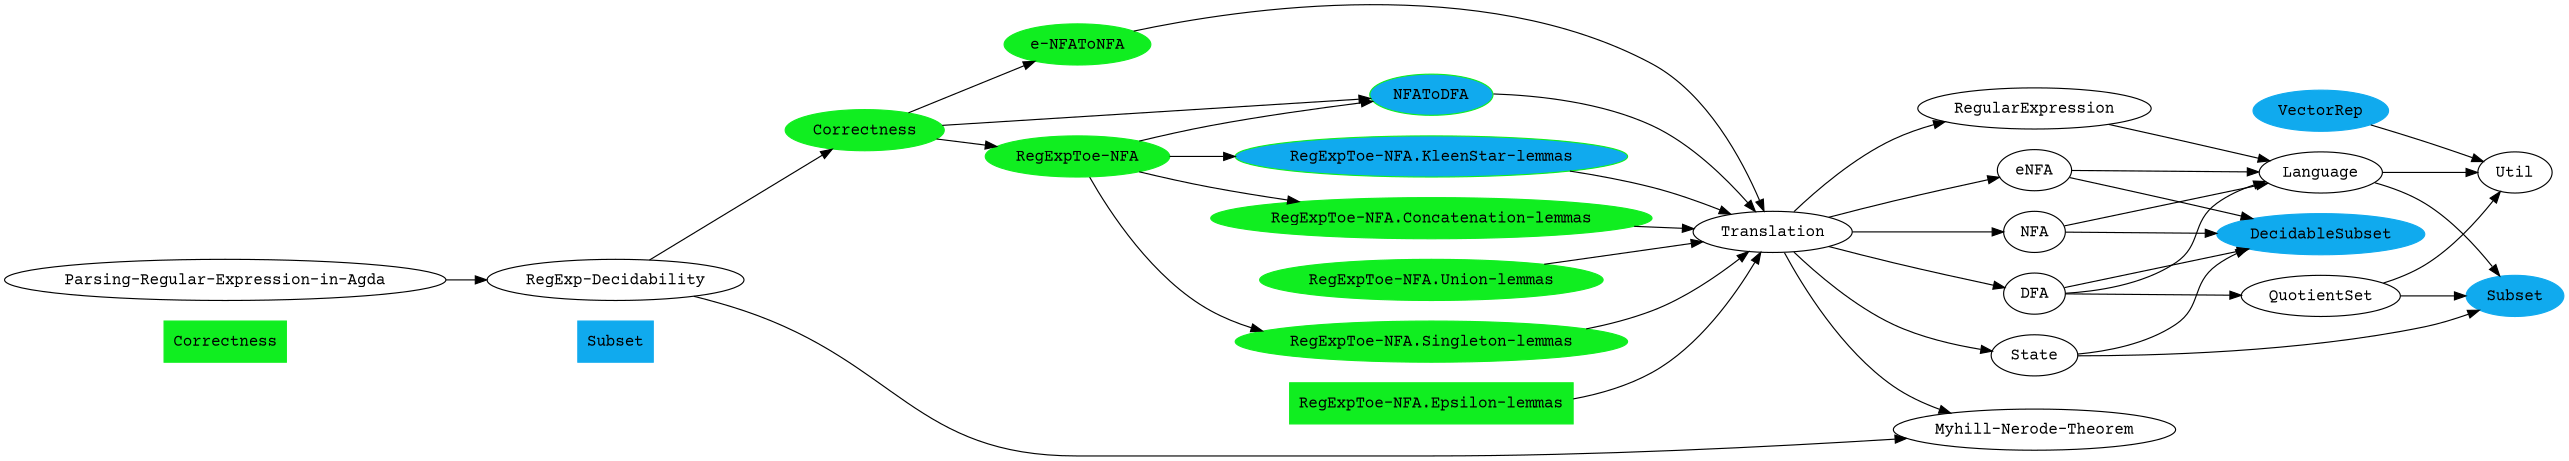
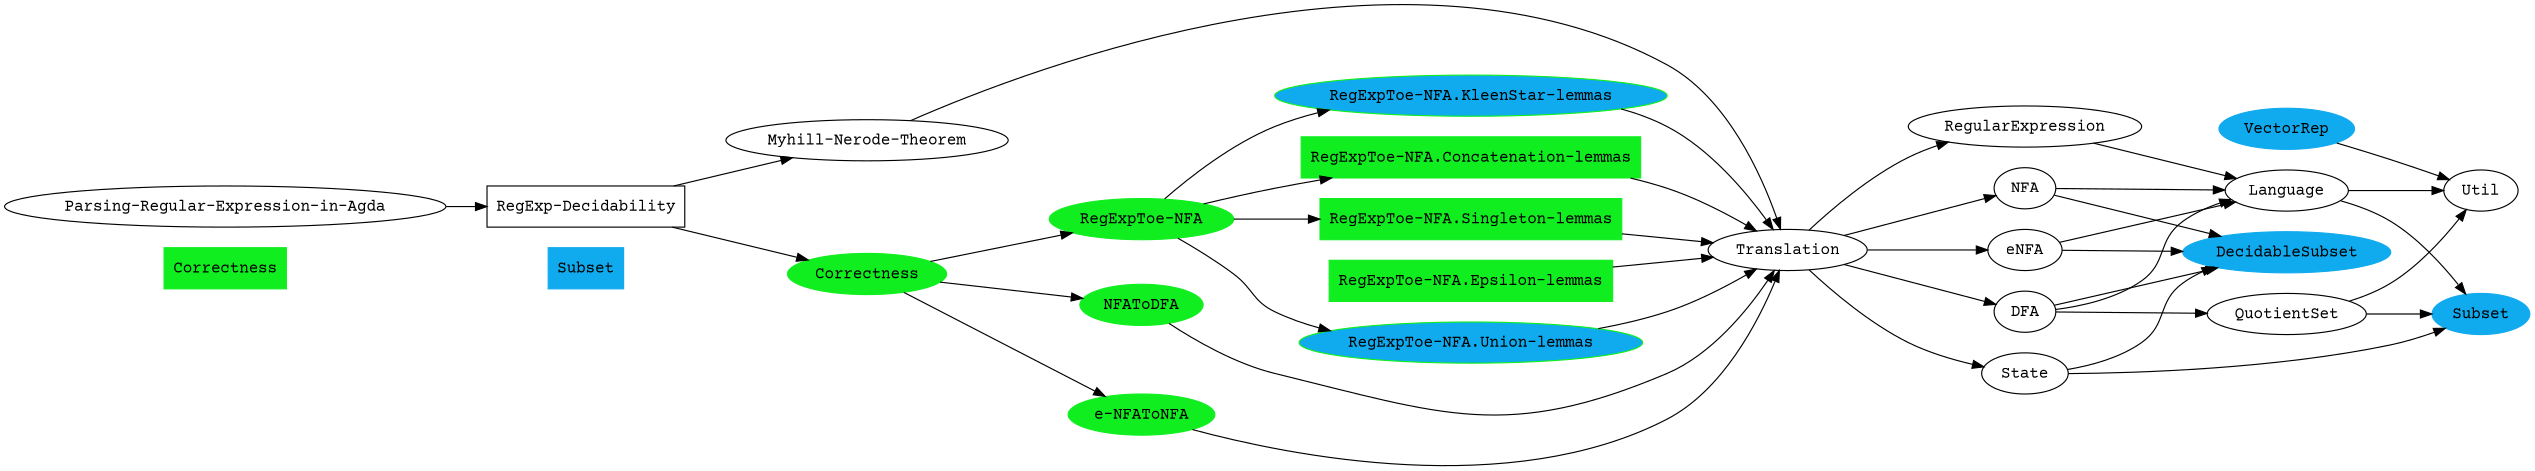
  digraph {
    fontname="Courier Prime"
    rankdir=LR
    node [fontname="Courier Prime" style=filled]
    edge [fontname="Courier Prime"]
    n1 [color="#10EE20" label=Correctness shape=box]
    n2 [color="#10AAEE" label=Subset shape=box]
-   n3 [color="#10EE20" label="RegExpToe-NFA.Singleton-lemmas"]
+   n3 [color="#10EE20" label="RegExpToe-NFA.Singleton-lemmas" shape=box]
    n4 [label=Translation style=""]
    n5 [label=RegularExpression style=""]
    n6 [label=State style=""]
    n7 [label=DFA style=""]
    n8 [label=NFA style=""]
    n9 [label=eNFA style=""]
    n10 [label="Parsing-Regular-Expression-in-Agda" style=""]
-   n11 [label="RegExp-Decidability" style=""]
+   n11 [label="RegExp-Decidability" shape=box style=""]
    n12 [label="Myhill-Nerode-Theorem" style=""]
    n13 [color="#10EE20" label=Correctness]
    n14 [color="#10AAEE" label=VectorRep]
    n15 [label=Util style=""]
-   n16 [color="#10EE20" label="RegExpToe-NFA.Union-lemmas"]
+   n16 [color="#10EE20" label="RegExpToe-NFA.Union-lemmas" fillcolor="#10AAEE"]
    n17 [label=QuotientSet style=""]
    n18 [color="#10AAEE" label=Subset]
    n19 [label=Language style=""]
    n20 [color="#10AAEE" label=DecidableSubset]
    n21 [color="#10EE20" fillcolor="#10AAEE" label="RegExpToe-NFA.KleenStar-lemmas"]
    n22 [color="#10EE20" label="RegExpToe-NFA.Epsilon-lemmas" shape=box]
    n23 [color="#10EE20" label="RegExpToe-NFA"]
-   n24 [color="#10EE20" label="RegExpToe-NFA.Concatenation-lemmas"]
-   n25 [color="#10EE20" label=NFAToDFA fillcolor="#10AAEE"]
+   n24 [color="#10EE20" label="RegExpToe-NFA.Concatenation-lemmas" shape=box]
+   n25 [color="#10EE20" label=NFAToDFA]
    n26 [color="#10EE20" label="e-NFAToNFA"]
    n1 -> n2 [style=invis]
    n3 -> n4
    n4 -> n5
    n4 -> n6
    n4 -> n7
    n4 -> n8
    n4 -> n9
    n5 -> n19
    n6 -> n18
    n6 -> n20
    n7 -> n17
    n7 -> n19
    n7 -> n20
    n8 -> n19
    n8 -> n20
    n9 -> n19
    n9 -> n20
    n10 -> n11
    n11 -> n12
    n11 -> n13
-   n4 -> n12
+   n12 -> n4
    n13 -> n23
    n13 -> n25
    n13 -> n26
    n14 -> n15
    n16 -> n4
    n17 -> n15
    n17 -> n18
    n19 -> n15
    n19 -> n18
    n21 -> n4
    n22 -> n4
    n23 -> n3
-   n23 -> n25
+   n23 -> n16
    n23 -> n21
    n23 -> n24
    n24 -> n4
    n25 -> n4
    n26 -> n4
  }
